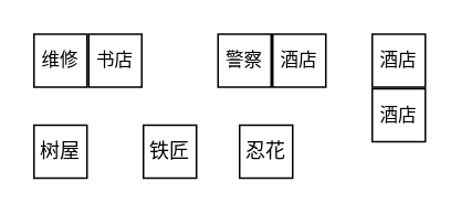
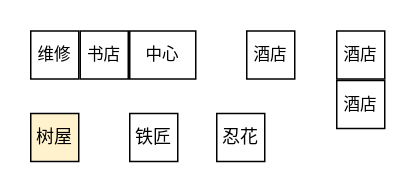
  <mxCell id="0" />
  <mxCell id="1" parent="0" />
  <mxCell id="2" value="&lt;span style=&quot;font-size: 11px&quot;&gt;维修&lt;/span&gt;" style="rounded=0;whiteSpace=wrap;html=1;direction=south;" vertex="1" parent="1"><mxGeometry x="20" y="20" width="32" height="32" as="geometry" /></mxCell>
  <mxCell id="3" value="&lt;font style=&quot;font-size: 11px&quot;&gt;书店&lt;/font&gt;" style="rounded=0;whiteSpace=wrap;html=1;direction=south;" vertex="1" parent="1"><mxGeometry x="53" y="20" width="32" height="32" as="geometry" /></mxCell>
- <mxCell id="4" value="树屋" style="rounded=0;whiteSpace=wrap;html=1;direction=south;" vertex="1" parent="1"><mxGeometry x="20" y="75" width="32" height="32" as="geometry" /></mxCell>
- <mxCell id="6" value="&lt;font style=&quot;font-size: 11px&quot;&gt;警察&lt;/font&gt;" style="rounded=0;whiteSpace=wrap;html=1;direction=south;" vertex="1" parent="1"><mxGeometry x="131" y="20" width="32" height="32" as="geometry" /></mxCell>
+ <mxCell id="4" value="树屋" style="rounded=0;whiteSpace=wrap;html=1;direction=south;fillColor=#fff2cc;" vertex="1" parent="1"><mxGeometry x="20" y="75" width="32" height="32" as="geometry" /></mxCell>
+ <mxCell id="5" value="&lt;font style=&quot;font-size: 11px&quot;&gt;中心&lt;/font&gt;" style="rounded=0;whiteSpace=wrap;html=1;direction=south;" vertex="1" parent="1"><mxGeometry x="86" y="20" width="44" height="32" as="geometry" /></mxCell>
  <mxCell id="7" value="&lt;font style=&quot;font-size: 11px&quot;&gt;酒店&lt;/font&gt;" style="rounded=0;whiteSpace=wrap;html=1;direction=south;" vertex="1" parent="1"><mxGeometry x="164" y="20" width="32" height="32" as="geometry" /></mxCell>
  <mxCell id="8" value="铁匠" style="rounded=0;whiteSpace=wrap;html=1;direction=south;" vertex="1" parent="1"><mxGeometry x="86" y="75" width="32" height="32" as="geometry" /></mxCell>
  <mxCell id="9" value="忍花" style="rounded=0;whiteSpace=wrap;html=1;direction=south;" vertex="1" parent="1"><mxGeometry x="144" y="75" width="32" height="32" as="geometry" /></mxCell>
  <mxCell id="10" value="&lt;font style=&quot;font-size: 11px&quot;&gt;酒店&lt;/font&gt;" style="rounded=0;whiteSpace=wrap;html=1;direction=south;" vertex="1" parent="1"><mxGeometry x="224" y="20" width="32" height="32" as="geometry" /></mxCell>
  <mxCell id="11" value="&lt;font style=&quot;font-size: 11px&quot;&gt;酒店&lt;/font&gt;" style="rounded=0;whiteSpace=wrap;html=1;direction=south;" vertex="1" parent="1"><mxGeometry x="224" y="53" width="32" height="32" as="geometry" /></mxCell>
